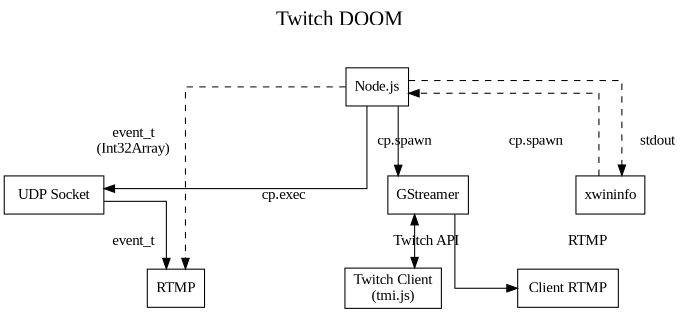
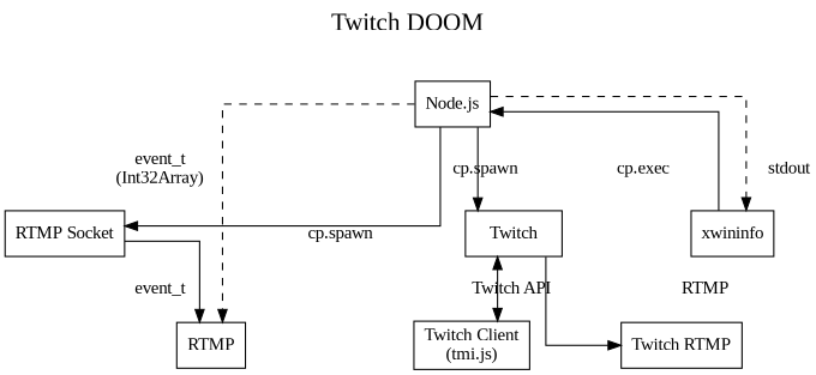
  digraph {
    fontname="Liberation Serif"
    fontsize=20
    label="Twitch DOOM"
    labelloc=t
    nodesep=1
    splines=ortho
    node [fontname="Liberation Serif" shape=box]
    edge [fontname="Liberation Serif"]
    n1 [label="Node.js"]
-   n2 [label="UDP Socket"]
+   n2 [label="RTMP Socket"]
    n3 [label=RTMP]
-   n4 [label=GStreamer]
+   n4 [label=Twitch]
    n5 [label=xwininfo]
    n6 [label="Twitch Client\n(tmi.js)"]
-   n7 [label="Client RTMP"]
+   n7 [label="Twitch RTMP"]
    n1 -> n2 [label="event_t\n(Int32Array)"]
-   n1 -> n3 [label="cp.exec" style=dashed]
+   n1 -> n3 [label="cp.spawn" style=dashed]
    n1 -> n4 [label="cp.spawn" style=solid]
-   n1 -> n5 [label="cp.spawn" style=dashed]
+   n1 -> n5 [label="cp.exec" style=dashed]
    n2 -> n3 [label=event_t]
    n4 -> n6 [dir=both label="Twitch API"]
    n4 -> n7 [label=RTMP]
-   n5 -> n1 [label=stdout style=dashed]
+   n5 -> n1 [label=stdout style=solid]
  }
